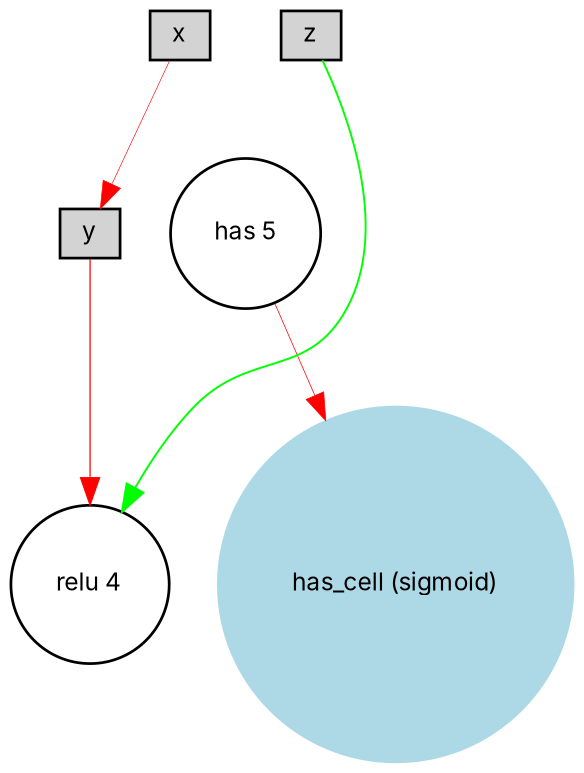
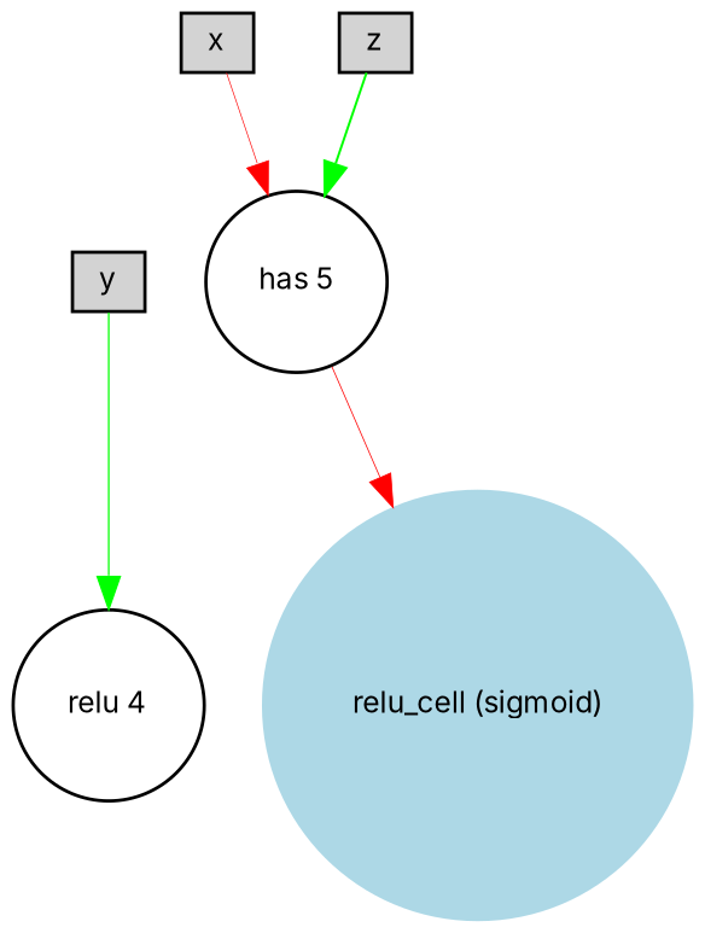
  digraph {
    fontname=Inter
    node [fontname=Inter fontsize=9 shape=box style=filled]
    edge [color=red fontname=Inter style=solid]
    x [height=0.2 width=0.2]
    n2 [height=0.2 label="has 5" shape=circle width=0.2 style=""]
-   "has_cell (sigmoid)" [color=lightblue height=0.2 shape=circle width=0.2]
+   "has_cell (sigmoid)" [color=lightblue height=0.2 shape=circle width=0.2 label="relu_cell (sigmoid)"]
    y [height=0.2 width=0.2]
    "relu 4" [height=0.2 shape=circle width=0.2 style=""]
    z [height=0.2 width=0.2]
-   x -> y [penwidth=0.231505021569]
+   x -> n2 [penwidth=0.231505021569]
    n2 -> "has_cell (sigmoid)" [penwidth=0.275817934371]
-   y -> "relu 4" [penwidth=0.457208950239]
-   z -> "relu 4" [color=green penwidth=0.704277719794]
+   y -> "relu 4" [color=green penwidth=0.457208950239]
+   z -> n2 [color=green penwidth=0.704277719794]
  }
